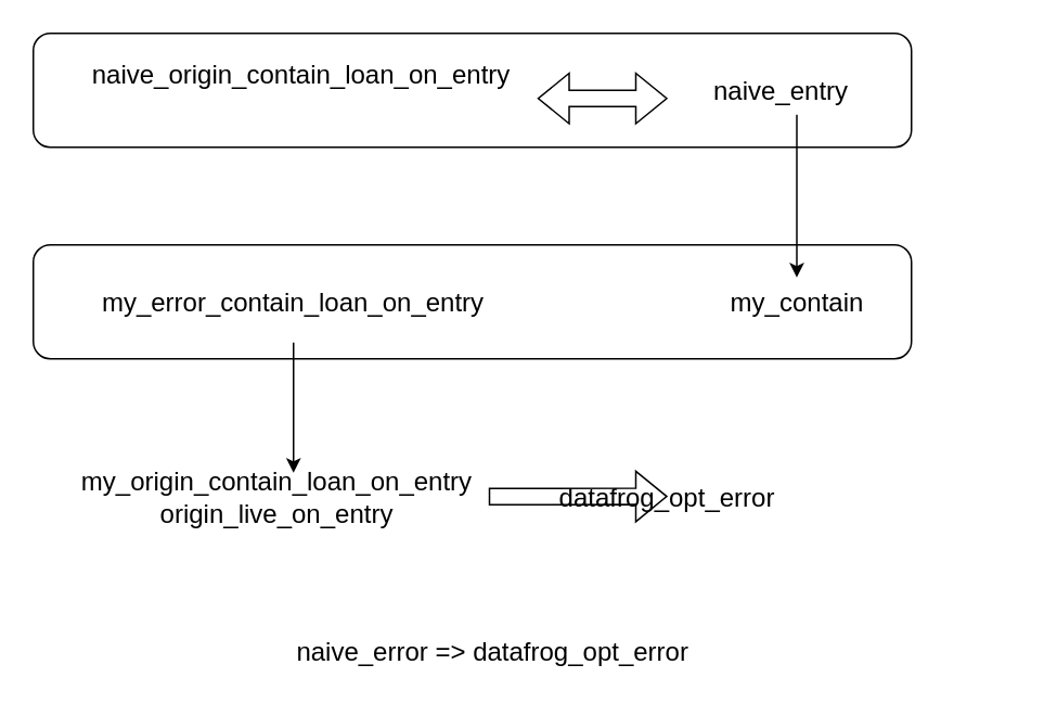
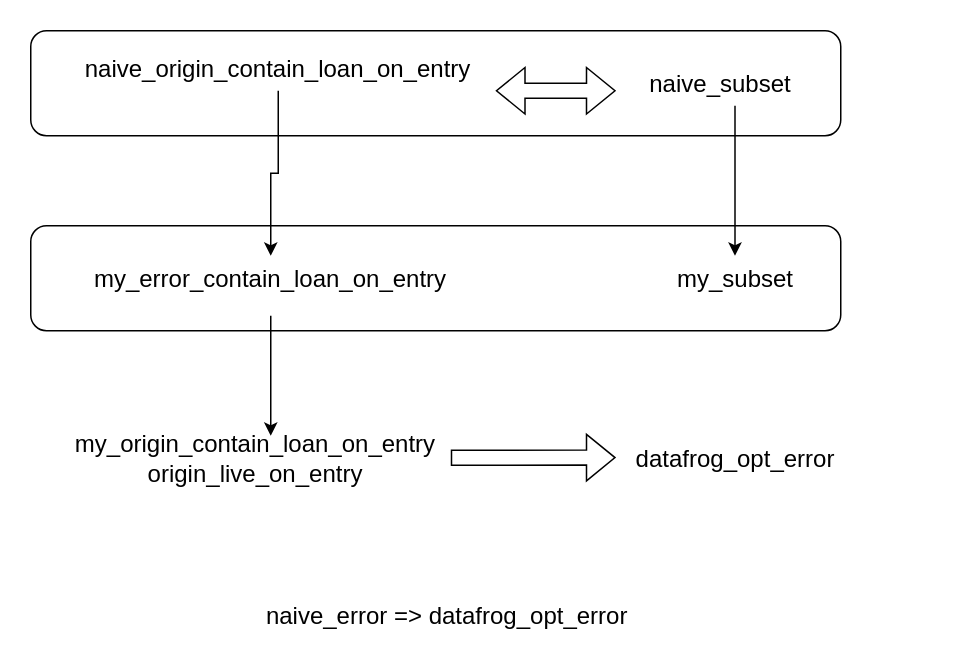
  <mxCell id="0" />
  <mxCell id="1" parent="0" />
  <mxCell id="2" value="" style="rounded=1;whiteSpace=wrap;html=1;fontSize=16;" parent="1" vertex="1"><mxGeometry x="20" y="150" width="540" height="70" as="geometry" /></mxCell>
- <mxCell id="3" value="naive_error =&amp;gt; datafrog_opt_error&amp;nbsp;" style="text;html=1;strokeColor=none;fillColor=none;align=center;verticalAlign=middle;whiteSpace=wrap;rounded=0;fontSize=16;" parent="1" vertex="1"><mxGeometry x="180" y="390" width="250" height="20" as="geometry" /></mxCell>
+ <mxCell id="3" value="naive_error =&amp;gt; datafrog_opt_error&amp;nbsp;" style="text;html=1;strokeColor=none;fillColor=none;align=center;verticalAlign=middle;whiteSpace=wrap;rounded=0;fontSize=16;" parent="1" vertex="1"><mxGeometry x="175" y="400" width="250" height="20" as="geometry" /></mxCell>
  <mxCell id="4" value="" style="rounded=1;whiteSpace=wrap;html=1;fontSize=16;" parent="1" vertex="1"><mxGeometry x="20" y="20" width="540" height="70" as="geometry" /></mxCell>
+ <mxCell id="5" style="edgeStyle=orthogonalEdgeStyle;rounded=0;orthogonalLoop=1;jettySize=auto;html=1;exitX=0.5;exitY=1;exitDx=0;exitDy=0;fontSize=16;" parent="1" source="6" target="8" edge="1"><mxGeometry relative="1" as="geometry"><Array as="points" /></mxGeometry></mxCell>
  <mxCell id="6" value="naive_origin_contain_loan_on_entry" style="text;html=1;strokeColor=none;fillColor=none;align=center;verticalAlign=middle;whiteSpace=wrap;rounded=0;fontSize=16;" parent="1" vertex="1"><mxGeometry x="55" y="30" width="260" height="30" as="geometry" /></mxCell>
- <mxCell id="7" value="naive_entry" style="text;html=1;strokeColor=none;fillColor=none;align=center;verticalAlign=middle;whiteSpace=wrap;rounded=0;fontSize=16;" parent="1" vertex="1"><mxGeometry x="350" y="40" width="260" height="30" as="geometry" /></mxCell>
+ <mxCell id="7" value="naive_subset" style="text;html=1;strokeColor=none;fillColor=none;align=center;verticalAlign=middle;whiteSpace=wrap;rounded=0;fontSize=16;" parent="1" vertex="1"><mxGeometry x="350" y="40" width="260" height="30" as="geometry" /></mxCell>
  <mxCell id="8" value="my_error_contain_loan_on_entry" style="text;html=1;strokeColor=none;fillColor=none;align=center;verticalAlign=middle;whiteSpace=wrap;rounded=0;fontSize=16;" parent="1" vertex="1"><mxGeometry x="50" y="170" width="260" height="30" as="geometry" /></mxCell>
- <mxCell id="9" value="my_contain" style="text;html=1;strokeColor=none;fillColor=none;align=center;verticalAlign=middle;whiteSpace=wrap;rounded=0;fontSize=16;" parent="1" vertex="1"><mxGeometry x="360" y="170" width="260" height="30" as="geometry" /></mxCell>
+ <mxCell id="9" value="my_subset" style="text;html=1;strokeColor=none;fillColor=none;align=center;verticalAlign=middle;whiteSpace=wrap;rounded=0;fontSize=16;" parent="1" vertex="1"><mxGeometry x="360" y="170" width="260" height="30" as="geometry" /></mxCell>
  <mxCell id="10" value="my_origin_contain_loan_on_entry&lt;br style=&quot;font-size: 16px;&quot;&gt;origin_live_on_entry" style="text;html=1;strokeColor=none;fillColor=none;align=center;verticalAlign=middle;whiteSpace=wrap;rounded=0;fontSize=16;" parent="1" vertex="1"><mxGeometry x="40" y="290" width="260" height="30" as="geometry" /></mxCell>
- <mxCell id="11" value="datafrog_opt_error" style="text;html=1;strokeColor=none;fillColor=none;align=center;verticalAlign=middle;whiteSpace=wrap;rounded=0;fontSize=16;" parent="1" vertex="1"><mxGeometry x="350" y="290" width="120" height="30" as="geometry" /></mxCell>
+ <mxCell id="11" value="datafrog_opt_error" style="text;html=1;strokeColor=none;fillColor=none;align=center;verticalAlign=middle;whiteSpace=wrap;rounded=0;fontSize=16;" parent="1" vertex="1"><mxGeometry x="430" y="290" width="120" height="30" as="geometry" /></mxCell>
  <mxCell id="12" style="edgeStyle=orthogonalEdgeStyle;rounded=0;orthogonalLoop=1;jettySize=auto;html=1;exitX=0.5;exitY=1;exitDx=0;exitDy=0;fontSize=16;" parent="1" edge="1"><mxGeometry relative="1" as="geometry"><mxPoint x="489.5" y="70" as="sourcePoint" /><mxPoint x="489.5" y="170" as="targetPoint" /><Array as="points"><mxPoint x="489.92" y="120" /><mxPoint x="489.92" y="120" /></Array></mxGeometry></mxCell>
  <mxCell id="13" value="" style="shape=flexArrow;endArrow=classic;html=1;rounded=0;edgeStyle=orthogonalEdgeStyle;fontSize=16;" parent="1" edge="1"><mxGeometry width="50" height="50" relative="1" as="geometry"><mxPoint x="300" y="304.58" as="sourcePoint" /><mxPoint x="410" y="304.58" as="targetPoint" /><Array as="points"><mxPoint x="410" y="305" /><mxPoint x="410" y="305" /></Array></mxGeometry></mxCell>
  <mxCell id="14" style="edgeStyle=orthogonalEdgeStyle;rounded=0;orthogonalLoop=1;jettySize=auto;html=1;fontSize=16;" parent="1" edge="1"><mxGeometry relative="1" as="geometry"><mxPoint x="180" y="210" as="sourcePoint" /><mxPoint x="180" y="290" as="targetPoint" /><Array as="points" /></mxGeometry></mxCell>
  <mxCell id="15" value="" style="shape=flexArrow;endArrow=classic;startArrow=classic;html=1;rounded=0;edgeStyle=orthogonalEdgeStyle;fontSize=16;" parent="1" edge="1"><mxGeometry width="100" height="100" relative="1" as="geometry"><mxPoint x="330" y="60" as="sourcePoint" /><mxPoint x="410" y="60" as="targetPoint" /></mxGeometry></mxCell>
